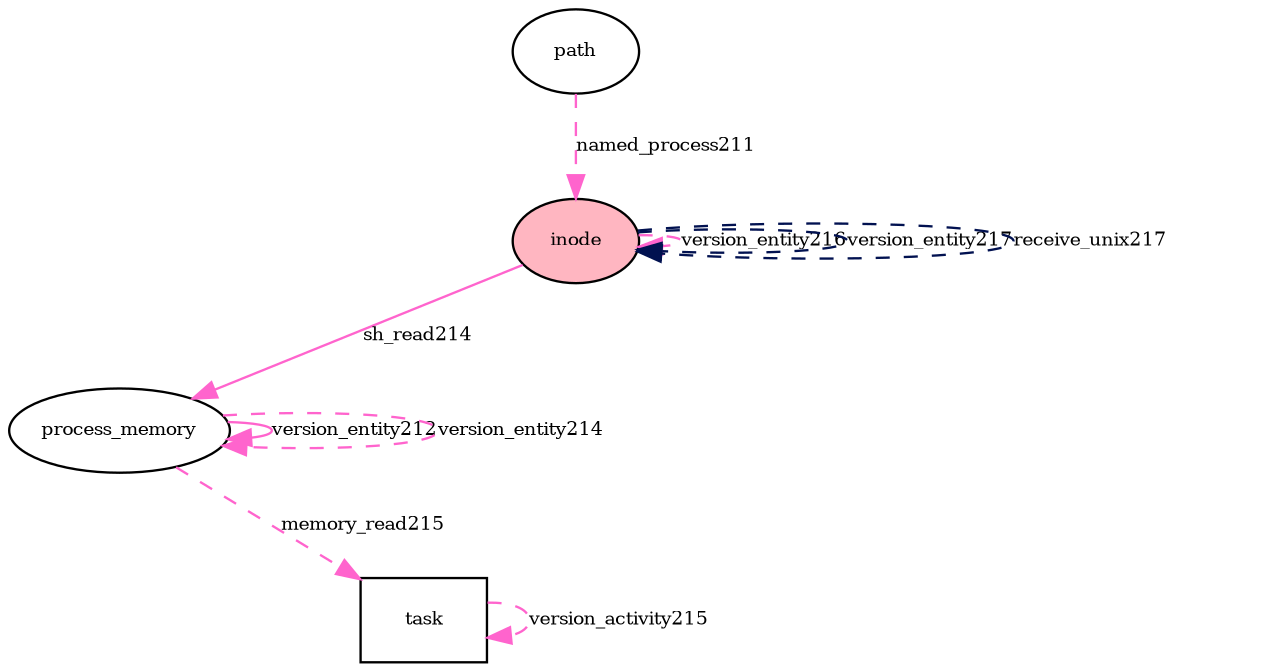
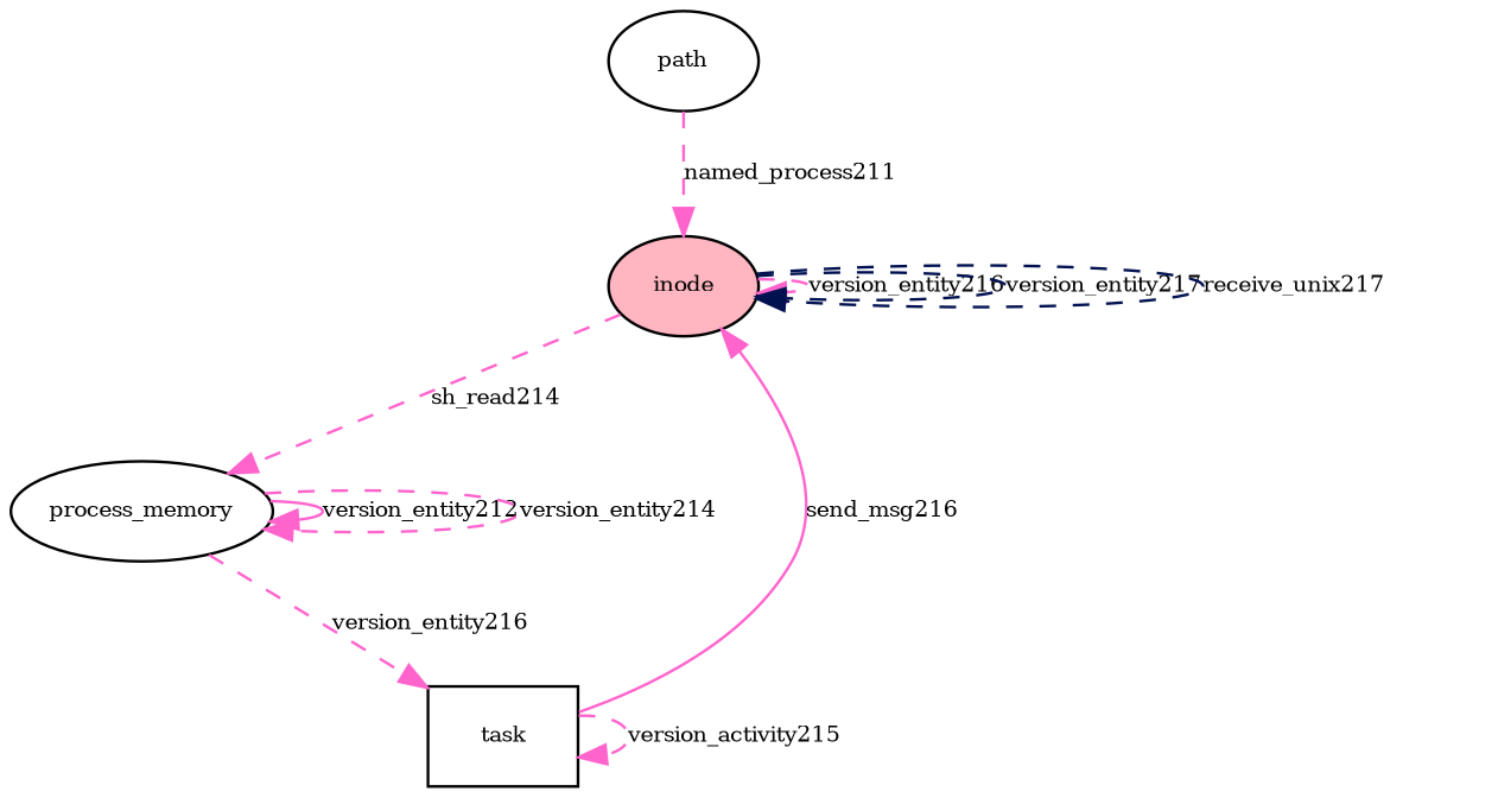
  digraph {
    node [fillcolor=white fontsize=8 shape=ellipse style=filled]
    edge [color="#ff64cd" fontsize=8 style=dashed]
    n1 [label=path]
    n2 [fillcolor=lightpink label=inode]
    n3 [label=process_memory]
    n4 [label=task shape=rectangle]
    n1 -> n2 [label=named_process211]
    n2 -> n2 [label=version_entity216]
    n2 -> n2 [color="#011150" label=version_entity217]
    n2 -> n2 [color="#011150" label=receive_unix217]
-   n2 -> n3 [label=sh_read214 style=solid]
+   n2 -> n3 [label=sh_read214]
    n3 -> n3 [label=version_entity212 style=solid]
    n3 -> n3 [label=version_entity214]
-   n3 -> n4 [label=memory_read215]
+   n3 -> n4 [label=version_entity216]
+   n4 -> n2 [label=send_msg216 style=solid]
    n4 -> n4 [label=version_activity215]
  }
